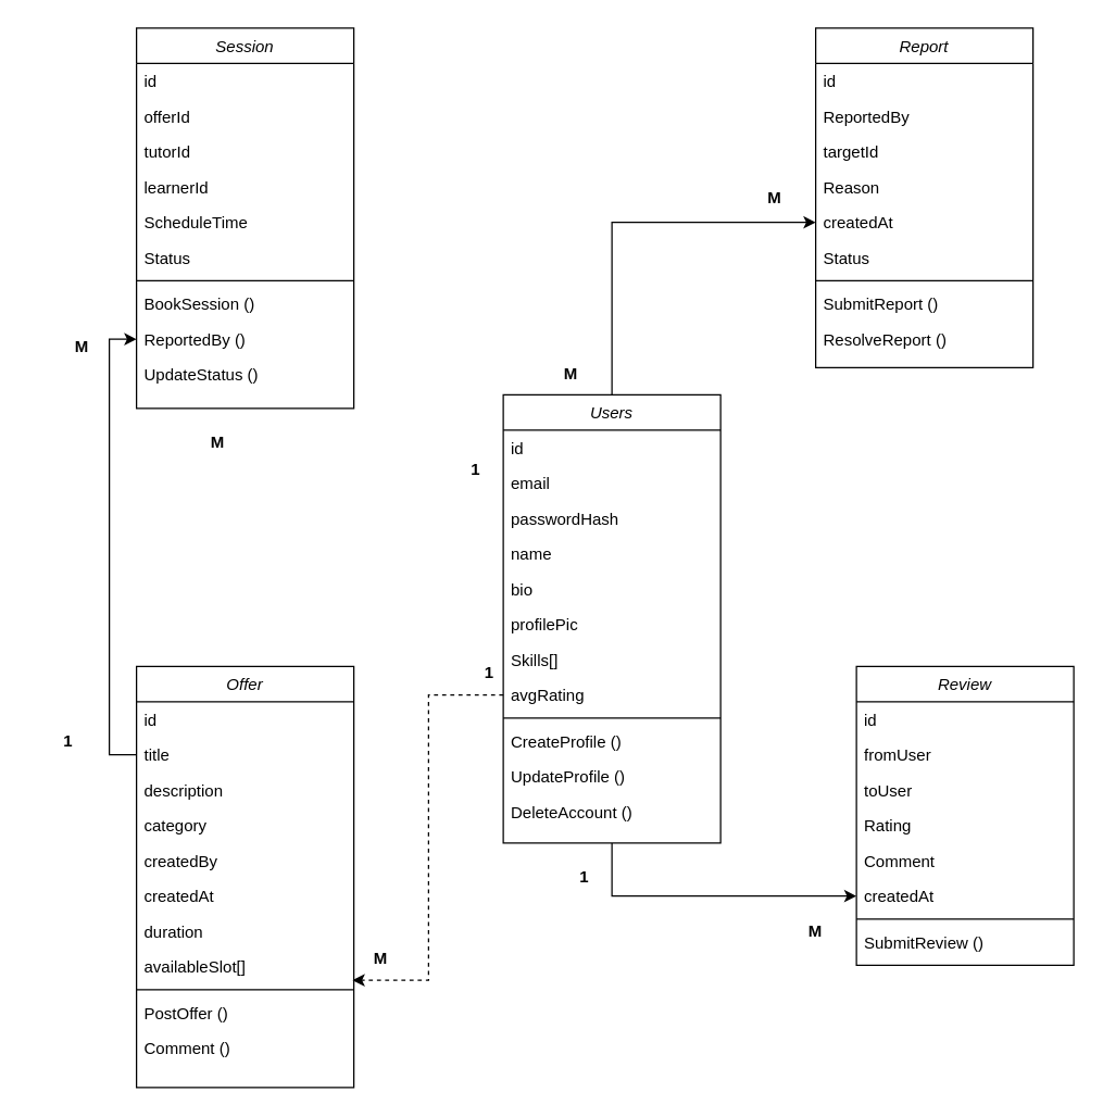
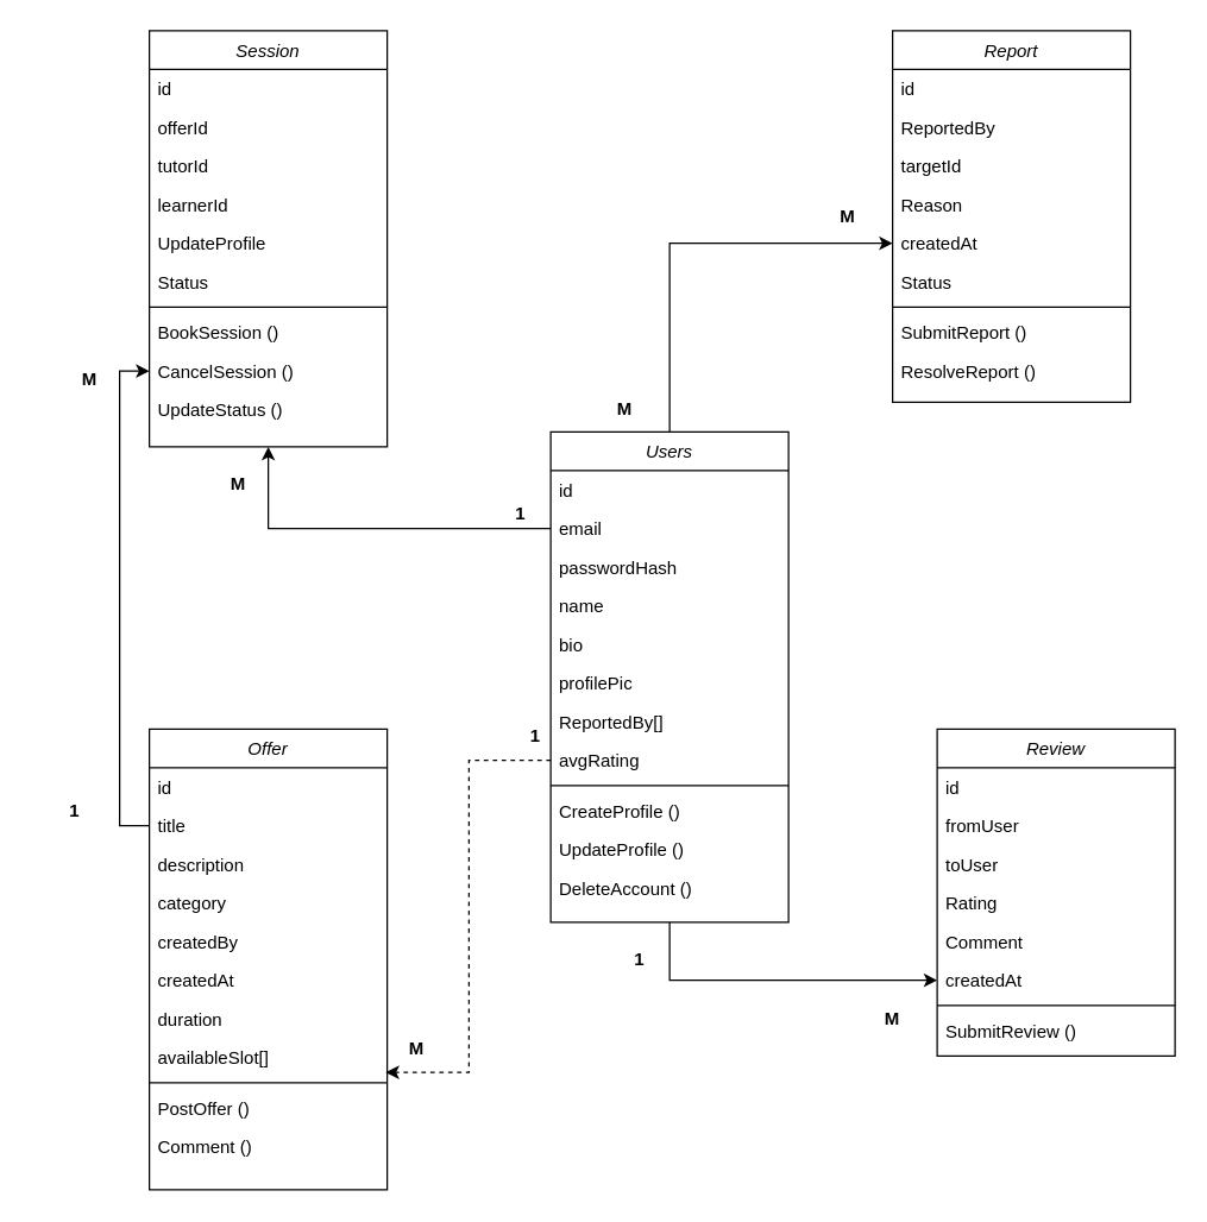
  <mxCell id="0" />
  <mxCell id="1" parent="0" />
  <mxCell id="2" style="edgeStyle=orthogonalEdgeStyle;rounded=0;orthogonalLoop=1;jettySize=auto;html=1;exitX=0.5;exitY=0;exitDx=0;exitDy=0;entryX=0;entryY=0.5;entryDx=0;entryDy=0;" edge="1" parent="1" source="4" target="54"><mxGeometry relative="1" as="geometry" /></mxCell>
  <mxCell id="3" style="edgeStyle=orthogonalEdgeStyle;rounded=0;orthogonalLoop=1;jettySize=auto;html=1;exitX=0.5;exitY=1;exitDx=0;exitDy=0;entryX=0;entryY=0.5;entryDx=0;entryDy=0;" edge="1" parent="1" source="4" target="46"><mxGeometry relative="1" as="geometry" /></mxCell>
  <mxCell id="4" value="Users" style="swimlane;fontStyle=2;align=center;verticalAlign=top;childLayout=stackLayout;horizontal=1;startSize=26;horizontalStack=0;resizeParent=1;resizeLast=0;collapsible=1;marginBottom=0;rounded=0;shadow=0;strokeWidth=1;" parent="1" vertex="1"><mxGeometry x="370" y="290" width="160" height="330" as="geometry"><mxRectangle x="220" y="120" width="160" height="26" as="alternateBounds" /></mxGeometry></mxCell>
  <mxCell id="5" value="id" style="text;align=left;verticalAlign=top;spacingLeft=4;spacingRight=4;overflow=hidden;rotatable=0;points=[[0,0.5],[1,0.5]];portConstraint=eastwest;" parent="4" vertex="1"><mxGeometry y="26" width="160" height="26" as="geometry" /></mxCell>
  <mxCell id="6" value="email" style="text;align=left;verticalAlign=top;spacingLeft=4;spacingRight=4;overflow=hidden;rotatable=0;points=[[0,0.5],[1,0.5]];portConstraint=eastwest;rounded=0;shadow=0;html=0;" parent="4" vertex="1"><mxGeometry y="52" width="160" height="26" as="geometry" /></mxCell>
  <mxCell id="7" value="passwordHash" style="text;align=left;verticalAlign=top;spacingLeft=4;spacingRight=4;overflow=hidden;rotatable=0;points=[[0,0.5],[1,0.5]];portConstraint=eastwest;rounded=0;shadow=0;html=0;" parent="4" vertex="1"><mxGeometry y="78" width="160" height="26" as="geometry" /></mxCell>
  <mxCell id="8" value="name" style="text;align=left;verticalAlign=top;spacingLeft=4;spacingRight=4;overflow=hidden;rotatable=0;points=[[0,0.5],[1,0.5]];portConstraint=eastwest;rounded=0;shadow=0;html=0;" vertex="1" parent="4"><mxGeometry y="104" width="160" height="26" as="geometry" /></mxCell>
  <mxCell id="9" value="bio" style="text;align=left;verticalAlign=top;spacingLeft=4;spacingRight=4;overflow=hidden;rotatable=0;points=[[0,0.5],[1,0.5]];portConstraint=eastwest;rounded=0;shadow=0;html=0;" vertex="1" parent="4"><mxGeometry y="130" width="160" height="26" as="geometry" /></mxCell>
  <mxCell id="10" value="profilePic" style="text;align=left;verticalAlign=top;spacingLeft=4;spacingRight=4;overflow=hidden;rotatable=0;points=[[0,0.5],[1,0.5]];portConstraint=eastwest;rounded=0;shadow=0;html=0;" vertex="1" parent="4"><mxGeometry y="156" width="160" height="26" as="geometry" /></mxCell>
- <mxCell id="11" value="Skills[]" style="text;align=left;verticalAlign=top;spacingLeft=4;spacingRight=4;overflow=hidden;rotatable=0;points=[[0,0.5],[1,0.5]];portConstraint=eastwest;rounded=0;shadow=0;html=0;" vertex="1" parent="4"><mxGeometry y="182" width="160" height="26" as="geometry" /></mxCell>
+ <mxCell id="11" value="ReportedBy[]" style="text;align=left;verticalAlign=top;spacingLeft=4;spacingRight=4;overflow=hidden;rotatable=0;points=[[0,0.5],[1,0.5]];portConstraint=eastwest;rounded=0;shadow=0;html=0;" vertex="1" parent="4"><mxGeometry y="182" width="160" height="26" as="geometry" /></mxCell>
  <mxCell id="12" value="avgRating" style="text;align=left;verticalAlign=top;spacingLeft=4;spacingRight=4;overflow=hidden;rotatable=0;points=[[0,0.5],[1,0.5]];portConstraint=eastwest;rounded=0;shadow=0;html=0;" vertex="1" parent="4"><mxGeometry y="208" width="160" height="26" as="geometry" /></mxCell>
  <mxCell id="13" value="" style="line;html=1;strokeWidth=1;align=left;verticalAlign=middle;spacingTop=-1;spacingLeft=3;spacingRight=3;rotatable=0;labelPosition=right;points=[];portConstraint=eastwest;" parent="4" vertex="1"><mxGeometry y="234" width="160" height="8" as="geometry" /></mxCell>
  <mxCell id="14" value="CreateProfile ()" style="text;align=left;verticalAlign=top;spacingLeft=4;spacingRight=4;overflow=hidden;rotatable=0;points=[[0,0.5],[1,0.5]];portConstraint=eastwest;" parent="4" vertex="1"><mxGeometry y="242" width="160" height="26" as="geometry" /></mxCell>
  <mxCell id="15" value="UpdateProfile ()" style="text;align=left;verticalAlign=top;spacingLeft=4;spacingRight=4;overflow=hidden;rotatable=0;points=[[0,0.5],[1,0.5]];portConstraint=eastwest;" vertex="1" parent="4"><mxGeometry y="268" width="160" height="26" as="geometry" /></mxCell>
  <mxCell id="16" value="DeleteAccount ()" style="text;align=left;verticalAlign=top;spacingLeft=4;spacingRight=4;overflow=hidden;rotatable=0;points=[[0,0.5],[1,0.5]];portConstraint=eastwest;" vertex="1" parent="4"><mxGeometry y="294" width="160" height="26" as="geometry" /></mxCell>
  <mxCell id="17" value="Offer" style="swimlane;fontStyle=2;align=center;verticalAlign=top;childLayout=stackLayout;horizontal=1;startSize=26;horizontalStack=0;resizeParent=1;resizeLast=0;collapsible=1;marginBottom=0;rounded=0;shadow=0;strokeWidth=1;" vertex="1" parent="1"><mxGeometry x="100" y="490" width="160" height="310" as="geometry"><mxRectangle x="220" y="120" width="160" height="26" as="alternateBounds" /></mxGeometry></mxCell>
  <mxCell id="18" value="id" style="text;align=left;verticalAlign=top;spacingLeft=4;spacingRight=4;overflow=hidden;rotatable=0;points=[[0,0.5],[1,0.5]];portConstraint=eastwest;" vertex="1" parent="17"><mxGeometry y="26" width="160" height="26" as="geometry" /></mxCell>
  <mxCell id="19" value="title" style="text;align=left;verticalAlign=top;spacingLeft=4;spacingRight=4;overflow=hidden;rotatable=0;points=[[0,0.5],[1,0.5]];portConstraint=eastwest;rounded=0;shadow=0;html=0;" vertex="1" parent="17"><mxGeometry y="52" width="160" height="26" as="geometry" /></mxCell>
  <mxCell id="20" value="description" style="text;align=left;verticalAlign=top;spacingLeft=4;spacingRight=4;overflow=hidden;rotatable=0;points=[[0,0.5],[1,0.5]];portConstraint=eastwest;rounded=0;shadow=0;html=0;" vertex="1" parent="17"><mxGeometry y="78" width="160" height="26" as="geometry" /></mxCell>
  <mxCell id="21" value="category" style="text;align=left;verticalAlign=top;spacingLeft=4;spacingRight=4;overflow=hidden;rotatable=0;points=[[0,0.5],[1,0.5]];portConstraint=eastwest;rounded=0;shadow=0;html=0;" vertex="1" parent="17"><mxGeometry y="104" width="160" height="26" as="geometry" /></mxCell>
  <mxCell id="22" value="createdBy" style="text;align=left;verticalAlign=top;spacingLeft=4;spacingRight=4;overflow=hidden;rotatable=0;points=[[0,0.5],[1,0.5]];portConstraint=eastwest;rounded=0;shadow=0;html=0;" vertex="1" parent="17"><mxGeometry y="130" width="160" height="26" as="geometry" /></mxCell>
  <mxCell id="23" value="createdAt" style="text;align=left;verticalAlign=top;spacingLeft=4;spacingRight=4;overflow=hidden;rotatable=0;points=[[0,0.5],[1,0.5]];portConstraint=eastwest;rounded=0;shadow=0;html=0;" vertex="1" parent="17"><mxGeometry y="156" width="160" height="26" as="geometry" /></mxCell>
  <mxCell id="24" value="duration" style="text;align=left;verticalAlign=top;spacingLeft=4;spacingRight=4;overflow=hidden;rotatable=0;points=[[0,0.5],[1,0.5]];portConstraint=eastwest;rounded=0;shadow=0;html=0;" vertex="1" parent="17"><mxGeometry y="182" width="160" height="26" as="geometry" /></mxCell>
  <mxCell id="25" value="availableSlot[]" style="text;align=left;verticalAlign=top;spacingLeft=4;spacingRight=4;overflow=hidden;rotatable=0;points=[[0,0.5],[1,0.5]];portConstraint=eastwest;rounded=0;shadow=0;html=0;" vertex="1" parent="17"><mxGeometry y="208" width="160" height="26" as="geometry" /></mxCell>
  <mxCell id="26" value="" style="line;html=1;strokeWidth=1;align=left;verticalAlign=middle;spacingTop=-1;spacingLeft=3;spacingRight=3;rotatable=0;labelPosition=right;points=[];portConstraint=eastwest;" vertex="1" parent="17"><mxGeometry y="234" width="160" height="8" as="geometry" /></mxCell>
  <mxCell id="27" value="PostOffer ()" style="text;align=left;verticalAlign=top;spacingLeft=4;spacingRight=4;overflow=hidden;rotatable=0;points=[[0,0.5],[1,0.5]];portConstraint=eastwest;" vertex="1" parent="17"><mxGeometry y="242" width="160" height="26" as="geometry" /></mxCell>
  <mxCell id="28" value="Comment ()" style="text;align=left;verticalAlign=top;spacingLeft=4;spacingRight=4;overflow=hidden;rotatable=0;points=[[0,0.5],[1,0.5]];portConstraint=eastwest;" vertex="1" parent="17"><mxGeometry y="268" width="160" height="26" as="geometry" /></mxCell>
  <mxCell id="29" value="Session" style="swimlane;fontStyle=2;align=center;verticalAlign=top;childLayout=stackLayout;horizontal=1;startSize=26;horizontalStack=0;resizeParent=1;resizeLast=0;collapsible=1;marginBottom=0;rounded=0;shadow=0;strokeWidth=1;" vertex="1" parent="1"><mxGeometry x="100" y="20" width="160" height="280" as="geometry"><mxRectangle x="220" y="120" width="160" height="26" as="alternateBounds" /></mxGeometry></mxCell>
  <mxCell id="30" value="id" style="text;align=left;verticalAlign=top;spacingLeft=4;spacingRight=4;overflow=hidden;rotatable=0;points=[[0,0.5],[1,0.5]];portConstraint=eastwest;" vertex="1" parent="29"><mxGeometry y="26" width="160" height="26" as="geometry" /></mxCell>
  <mxCell id="31" value="offerId" style="text;align=left;verticalAlign=top;spacingLeft=4;spacingRight=4;overflow=hidden;rotatable=0;points=[[0,0.5],[1,0.5]];portConstraint=eastwest;rounded=0;shadow=0;html=0;" vertex="1" parent="29"><mxGeometry y="52" width="160" height="26" as="geometry" /></mxCell>
  <mxCell id="32" value="tutorId" style="text;align=left;verticalAlign=top;spacingLeft=4;spacingRight=4;overflow=hidden;rotatable=0;points=[[0,0.5],[1,0.5]];portConstraint=eastwest;rounded=0;shadow=0;html=0;" vertex="1" parent="29"><mxGeometry y="78" width="160" height="26" as="geometry" /></mxCell>
  <mxCell id="33" value="learnerId" style="text;align=left;verticalAlign=top;spacingLeft=4;spacingRight=4;overflow=hidden;rotatable=0;points=[[0,0.5],[1,0.5]];portConstraint=eastwest;rounded=0;shadow=0;html=0;" vertex="1" parent="29"><mxGeometry y="104" width="160" height="26" as="geometry" /></mxCell>
- <mxCell id="34" value="ScheduleTime" style="text;align=left;verticalAlign=top;spacingLeft=4;spacingRight=4;overflow=hidden;rotatable=0;points=[[0,0.5],[1,0.5]];portConstraint=eastwest;rounded=0;shadow=0;html=0;" vertex="1" parent="29"><mxGeometry y="130" width="160" height="26" as="geometry" /></mxCell>
+ <mxCell id="34" value="UpdateProfile" style="text;align=left;verticalAlign=top;spacingLeft=4;spacingRight=4;overflow=hidden;rotatable=0;points=[[0,0.5],[1,0.5]];portConstraint=eastwest;rounded=0;shadow=0;html=0;" vertex="1" parent="29"><mxGeometry y="130" width="160" height="26" as="geometry" /></mxCell>
  <mxCell id="35" value="Status" style="text;align=left;verticalAlign=top;spacingLeft=4;spacingRight=4;overflow=hidden;rotatable=0;points=[[0,0.5],[1,0.5]];portConstraint=eastwest;rounded=0;shadow=0;html=0;" vertex="1" parent="29"><mxGeometry y="156" width="160" height="26" as="geometry" /></mxCell>
  <mxCell id="36" value="" style="line;html=1;strokeWidth=1;align=left;verticalAlign=middle;spacingTop=-1;spacingLeft=3;spacingRight=3;rotatable=0;labelPosition=right;points=[];portConstraint=eastwest;" vertex="1" parent="29"><mxGeometry y="182" width="160" height="8" as="geometry" /></mxCell>
  <mxCell id="37" value="BookSession ()" style="text;align=left;verticalAlign=top;spacingLeft=4;spacingRight=4;overflow=hidden;rotatable=0;points=[[0,0.5],[1,0.5]];portConstraint=eastwest;" vertex="1" parent="29"><mxGeometry y="190" width="160" height="26" as="geometry" /></mxCell>
- <mxCell id="38" value="ReportedBy ()" style="text;align=left;verticalAlign=top;spacingLeft=4;spacingRight=4;overflow=hidden;rotatable=0;points=[[0,0.5],[1,0.5]];portConstraint=eastwest;" vertex="1" parent="29"><mxGeometry y="216" width="160" height="26" as="geometry" /></mxCell>
+ <mxCell id="38" value="CancelSession ()" style="text;align=left;verticalAlign=top;spacingLeft=4;spacingRight=4;overflow=hidden;rotatable=0;points=[[0,0.5],[1,0.5]];portConstraint=eastwest;" vertex="1" parent="29"><mxGeometry y="216" width="160" height="26" as="geometry" /></mxCell>
  <mxCell id="39" value="UpdateStatus ()" style="text;align=left;verticalAlign=top;spacingLeft=4;spacingRight=4;overflow=hidden;rotatable=0;points=[[0,0.5],[1,0.5]];portConstraint=eastwest;" vertex="1" parent="29"><mxGeometry y="242" width="160" height="26" as="geometry" /></mxCell>
  <mxCell id="40" value="Review" style="swimlane;fontStyle=2;align=center;verticalAlign=top;childLayout=stackLayout;horizontal=1;startSize=26;horizontalStack=0;resizeParent=1;resizeLast=0;collapsible=1;marginBottom=0;rounded=0;shadow=0;strokeWidth=1;" vertex="1" parent="1"><mxGeometry x="630" y="490" width="160" height="220" as="geometry"><mxRectangle x="220" y="120" width="160" height="26" as="alternateBounds" /></mxGeometry></mxCell>
  <mxCell id="41" value="id" style="text;align=left;verticalAlign=top;spacingLeft=4;spacingRight=4;overflow=hidden;rotatable=0;points=[[0,0.5],[1,0.5]];portConstraint=eastwest;" vertex="1" parent="40"><mxGeometry y="26" width="160" height="26" as="geometry" /></mxCell>
  <mxCell id="42" value="fromUser" style="text;align=left;verticalAlign=top;spacingLeft=4;spacingRight=4;overflow=hidden;rotatable=0;points=[[0,0.5],[1,0.5]];portConstraint=eastwest;rounded=0;shadow=0;html=0;" vertex="1" parent="40"><mxGeometry y="52" width="160" height="26" as="geometry" /></mxCell>
  <mxCell id="43" value="toUser" style="text;align=left;verticalAlign=top;spacingLeft=4;spacingRight=4;overflow=hidden;rotatable=0;points=[[0,0.5],[1,0.5]];portConstraint=eastwest;rounded=0;shadow=0;html=0;" vertex="1" parent="40"><mxGeometry y="78" width="160" height="26" as="geometry" /></mxCell>
  <mxCell id="44" value="Rating" style="text;align=left;verticalAlign=top;spacingLeft=4;spacingRight=4;overflow=hidden;rotatable=0;points=[[0,0.5],[1,0.5]];portConstraint=eastwest;rounded=0;shadow=0;html=0;" vertex="1" parent="40"><mxGeometry y="104" width="160" height="26" as="geometry" /></mxCell>
  <mxCell id="45" value="Comment" style="text;align=left;verticalAlign=top;spacingLeft=4;spacingRight=4;overflow=hidden;rotatable=0;points=[[0,0.5],[1,0.5]];portConstraint=eastwest;rounded=0;shadow=0;html=0;" vertex="1" parent="40"><mxGeometry y="130" width="160" height="26" as="geometry" /></mxCell>
  <mxCell id="46" value="createdAt" style="text;align=left;verticalAlign=top;spacingLeft=4;spacingRight=4;overflow=hidden;rotatable=0;points=[[0,0.5],[1,0.5]];portConstraint=eastwest;rounded=0;shadow=0;html=0;" vertex="1" parent="40"><mxGeometry y="156" width="160" height="26" as="geometry" /></mxCell>
  <mxCell id="47" value="" style="line;html=1;strokeWidth=1;align=left;verticalAlign=middle;spacingTop=-1;spacingLeft=3;spacingRight=3;rotatable=0;labelPosition=right;points=[];portConstraint=eastwest;" vertex="1" parent="40"><mxGeometry y="182" width="160" height="8" as="geometry" /></mxCell>
  <mxCell id="48" value="SubmitReview ()" style="text;align=left;verticalAlign=top;spacingLeft=4;spacingRight=4;overflow=hidden;rotatable=0;points=[[0,0.5],[1,0.5]];portConstraint=eastwest;" vertex="1" parent="40"><mxGeometry y="190" width="160" height="26" as="geometry" /></mxCell>
  <mxCell id="49" value="Report" style="swimlane;fontStyle=2;align=center;verticalAlign=top;childLayout=stackLayout;horizontal=1;startSize=26;horizontalStack=0;resizeParent=1;resizeLast=0;collapsible=1;marginBottom=0;rounded=0;shadow=0;strokeWidth=1;" vertex="1" parent="1"><mxGeometry x="600" y="20" width="160" height="250" as="geometry"><mxRectangle x="220" y="120" width="160" height="26" as="alternateBounds" /></mxGeometry></mxCell>
  <mxCell id="50" value="id" style="text;align=left;verticalAlign=top;spacingLeft=4;spacingRight=4;overflow=hidden;rotatable=0;points=[[0,0.5],[1,0.5]];portConstraint=eastwest;" vertex="1" parent="49"><mxGeometry y="26" width="160" height="26" as="geometry" /></mxCell>
  <mxCell id="51" value="ReportedBy" style="text;align=left;verticalAlign=top;spacingLeft=4;spacingRight=4;overflow=hidden;rotatable=0;points=[[0,0.5],[1,0.5]];portConstraint=eastwest;rounded=0;shadow=0;html=0;" vertex="1" parent="49"><mxGeometry y="52" width="160" height="26" as="geometry" /></mxCell>
  <mxCell id="52" value="targetId" style="text;align=left;verticalAlign=top;spacingLeft=4;spacingRight=4;overflow=hidden;rotatable=0;points=[[0,0.5],[1,0.5]];portConstraint=eastwest;rounded=0;shadow=0;html=0;" vertex="1" parent="49"><mxGeometry y="78" width="160" height="26" as="geometry" /></mxCell>
  <mxCell id="53" value="Reason" style="text;align=left;verticalAlign=top;spacingLeft=4;spacingRight=4;overflow=hidden;rotatable=0;points=[[0,0.5],[1,0.5]];portConstraint=eastwest;rounded=0;shadow=0;html=0;" vertex="1" parent="49"><mxGeometry y="104" width="160" height="26" as="geometry" /></mxCell>
  <mxCell id="54" value="createdAt" style="text;align=left;verticalAlign=top;spacingLeft=4;spacingRight=4;overflow=hidden;rotatable=0;points=[[0,0.5],[1,0.5]];portConstraint=eastwest;rounded=0;shadow=0;html=0;" vertex="1" parent="49"><mxGeometry y="130" width="160" height="26" as="geometry" /></mxCell>
  <mxCell id="55" value="Status" style="text;align=left;verticalAlign=top;spacingLeft=4;spacingRight=4;overflow=hidden;rotatable=0;points=[[0,0.5],[1,0.5]];portConstraint=eastwest;rounded=0;shadow=0;html=0;" vertex="1" parent="49"><mxGeometry y="156" width="160" height="26" as="geometry" /></mxCell>
  <mxCell id="56" value="" style="line;html=1;strokeWidth=1;align=left;verticalAlign=middle;spacingTop=-1;spacingLeft=3;spacingRight=3;rotatable=0;labelPosition=right;points=[];portConstraint=eastwest;" vertex="1" parent="49"><mxGeometry y="182" width="160" height="8" as="geometry" /></mxCell>
  <mxCell id="57" value="SubmitReport ()" style="text;align=left;verticalAlign=top;spacingLeft=4;spacingRight=4;overflow=hidden;rotatable=0;points=[[0,0.5],[1,0.5]];portConstraint=eastwest;" vertex="1" parent="49"><mxGeometry y="190" width="160" height="26" as="geometry" /></mxCell>
  <mxCell id="58" value="ResolveReport ()" style="text;align=left;verticalAlign=top;spacingLeft=4;spacingRight=4;overflow=hidden;rotatable=0;points=[[0,0.5],[1,0.5]];portConstraint=eastwest;" vertex="1" parent="49"><mxGeometry y="216" width="160" height="26" as="geometry" /></mxCell>
  <mxCell id="59" style="edgeStyle=orthogonalEdgeStyle;rounded=0;orthogonalLoop=1;jettySize=auto;html=1;exitX=0;exitY=0.5;exitDx=0;exitDy=0;entryX=0.994;entryY=0.885;entryDx=0;entryDy=0;entryPerimeter=0;dashed=1;" edge="1" parent="1" source="12" target="25"><mxGeometry relative="1" as="geometry" /></mxCell>
  <mxCell id="60" value="&lt;b&gt;1&lt;/b&gt;" style="text;html=1;align=center;verticalAlign=middle;whiteSpace=wrap;rounded=0;" vertex="1" parent="1"><mxGeometry x="330" y="480" width="60" height="30" as="geometry" /></mxCell>
  <mxCell id="61" value="&lt;b&gt;M&lt;/b&gt;" style="text;html=1;align=center;verticalAlign=middle;whiteSpace=wrap;rounded=0;" vertex="1" parent="1"><mxGeometry x="250" y="690" width="60" height="30" as="geometry" /></mxCell>
+ <mxCell id="62" style="edgeStyle=orthogonalEdgeStyle;rounded=0;orthogonalLoop=1;jettySize=auto;html=1;exitX=0;exitY=0.5;exitDx=0;exitDy=0;entryX=0.5;entryY=1;entryDx=0;entryDy=0;" edge="1" parent="1" source="6" target="29"><mxGeometry relative="1" as="geometry" /></mxCell>
  <mxCell id="63" value="&lt;b&gt;1&lt;/b&gt;" style="text;html=1;align=center;verticalAlign=middle;whiteSpace=wrap;rounded=0;" vertex="1" parent="1"><mxGeometry x="320" y="330" width="60" height="30" as="geometry" /></mxCell>
  <mxCell id="64" value="&lt;b&gt;M&lt;/b&gt;" style="text;html=1;align=center;verticalAlign=middle;whiteSpace=wrap;rounded=0;" vertex="1" parent="1"><mxGeometry x="130" y="310" width="60" height="30" as="geometry" /></mxCell>
  <mxCell id="65" style="edgeStyle=orthogonalEdgeStyle;rounded=0;orthogonalLoop=1;jettySize=auto;html=1;exitX=0;exitY=0.5;exitDx=0;exitDy=0;entryX=0;entryY=0.5;entryDx=0;entryDy=0;" edge="1" parent="1" source="19" target="38"><mxGeometry relative="1" as="geometry" /></mxCell>
  <mxCell id="66" value="&lt;b&gt;1&lt;/b&gt;" style="text;html=1;align=center;verticalAlign=middle;whiteSpace=wrap;rounded=0;" vertex="1" parent="1"><mxGeometry x="20" y="530" width="60" height="30" as="geometry" /></mxCell>
  <mxCell id="67" value="&lt;b&gt;M&lt;/b&gt;" style="text;html=1;align=center;verticalAlign=middle;whiteSpace=wrap;rounded=0;" vertex="1" parent="1"><mxGeometry x="30" y="240" width="60" height="30" as="geometry" /></mxCell>
  <mxCell id="68" value="&lt;b&gt;M&lt;/b&gt;" style="text;html=1;align=center;verticalAlign=middle;whiteSpace=wrap;rounded=0;" vertex="1" parent="1"><mxGeometry x="390" y="260" width="60" height="30" as="geometry" /></mxCell>
  <mxCell id="69" value="&lt;b&gt;M&lt;/b&gt;" style="text;html=1;align=center;verticalAlign=middle;whiteSpace=wrap;rounded=0;" vertex="1" parent="1"><mxGeometry x="540" y="130" width="60" height="30" as="geometry" /></mxCell>
  <mxCell id="70" value="&lt;b&gt;1&lt;/b&gt;" style="text;html=1;align=center;verticalAlign=middle;whiteSpace=wrap;rounded=0;" vertex="1" parent="1"><mxGeometry x="400" y="630" width="60" height="30" as="geometry" /></mxCell>
  <mxCell id="71" value="&lt;b&gt;M&lt;/b&gt;" style="text;html=1;align=center;verticalAlign=middle;whiteSpace=wrap;rounded=0;" vertex="1" parent="1"><mxGeometry x="570" y="670" width="60" height="30" as="geometry" /></mxCell>
